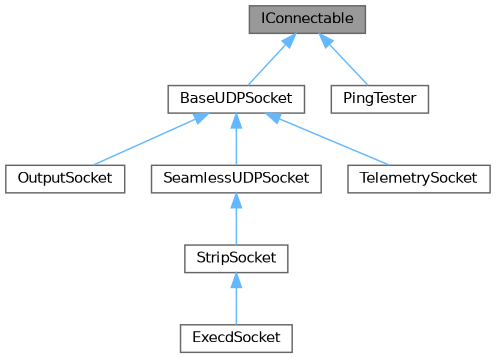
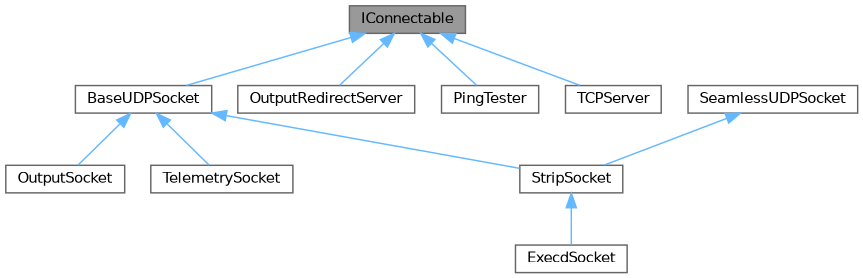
  digraph {
    node [color=gray40 fillcolor=white fontname=Helvetica fontsize=10 shape=box style=filled]
    edge [color=steelblue1 dir=back fontname=Helvetica fontsize=10 labelfontname=Helvetica labelfontsize=10 style=solid]
    n1 [fillcolor=grey60 fontcolor=black height=0.2 label=IConnectable width=0.4]
    n2 [height=0.2 label=BaseUDPSocket width=0.4]
+   n3 [height=0.2 label=OutputRedirectServer width=0.4]
    n4 [height=0.2 label=PingTester width=0.4]
+   n5 [height=0.2 label=TCPServer width=0.4]
    n6 [height=0.2 label=OutputSocket width=0.4]
    n7 [height=0.2 label=SeamlessUDPSocket width=0.4]
    n8 [height=0.2 label=TelemetrySocket width=0.4]
    n9 [height=0.2 label=ExecdSocket width=0.4]
    n10 [height=0.2 label=StripSocket width=0.4]
    n1 -> n2
+   n1 -> n3
    n1 -> n4
+   n1 -> n5
    n2 -> n6
-   n2 -> n7
+   n2 -> n10
    n2 -> n8
    n7 -> n10
    n10 -> n9
  }
